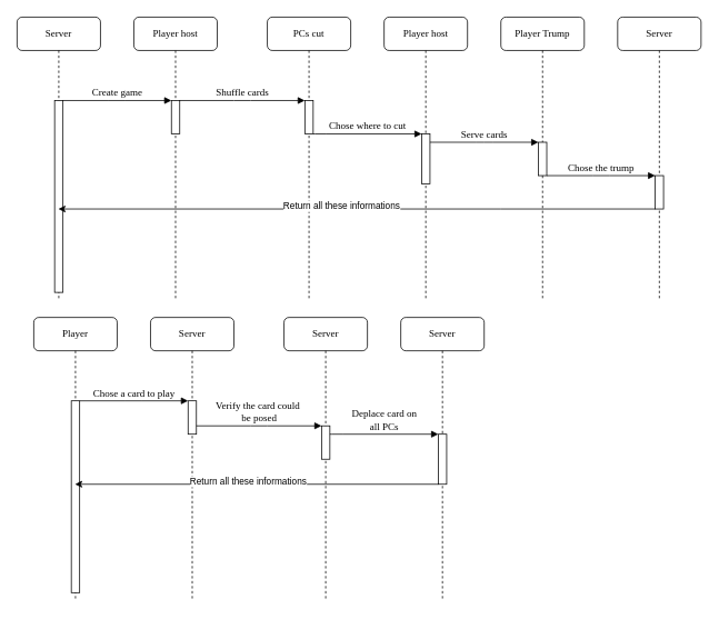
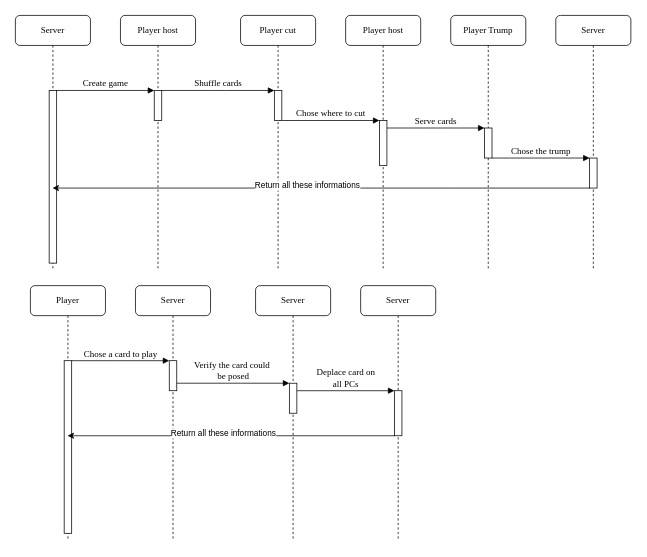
  <mxCell id="0" />
  <mxCell id="1" parent="0" />
  <mxCell id="2" value="Player host" style="shape=umlLifeline;perimeter=lifelinePerimeter;whiteSpace=wrap;html=1;container=1;collapsible=0;recursiveResize=0;outlineConnect=0;rounded=1;shadow=0;comic=0;labelBackgroundColor=none;strokeWidth=1;fontFamily=Verdana;fontSize=12;align=center;" parent="1" vertex="1"><mxGeometry x="160" y="20" width="100" height="340" as="geometry" /></mxCell>
  <mxCell id="3" value="" style="html=1;points=[];perimeter=orthogonalPerimeter;rounded=0;shadow=0;comic=0;labelBackgroundColor=none;strokeWidth=1;fontFamily=Verdana;fontSize=12;align=center;" parent="2" vertex="1"><mxGeometry x="45" y="100" width="10" height="40" as="geometry" /></mxCell>
- <mxCell id="4" value="PCs cut" style="shape=umlLifeline;perimeter=lifelinePerimeter;whiteSpace=wrap;html=1;container=1;collapsible=0;recursiveResize=0;outlineConnect=0;rounded=1;shadow=0;comic=0;labelBackgroundColor=none;strokeWidth=1;fontFamily=Verdana;fontSize=12;align=center;" parent="1" vertex="1"><mxGeometry x="320" y="20" width="100" height="340" as="geometry" /></mxCell>
+ <mxCell id="4" value="Player cut" style="shape=umlLifeline;perimeter=lifelinePerimeter;whiteSpace=wrap;html=1;container=1;collapsible=0;recursiveResize=0;outlineConnect=0;rounded=1;shadow=0;comic=0;labelBackgroundColor=none;strokeWidth=1;fontFamily=Verdana;fontSize=12;align=center;" parent="1" vertex="1"><mxGeometry x="320" y="20" width="100" height="340" as="geometry" /></mxCell>
  <mxCell id="5" value="" style="html=1;points=[];perimeter=orthogonalPerimeter;rounded=0;shadow=0;comic=0;labelBackgroundColor=none;strokeWidth=1;fontFamily=Verdana;fontSize=12;align=center;" parent="4" vertex="1"><mxGeometry x="45" y="100" width="10" height="40" as="geometry" /></mxCell>
  <mxCell id="6" value="Player host" style="shape=umlLifeline;perimeter=lifelinePerimeter;whiteSpace=wrap;html=1;container=1;collapsible=0;recursiveResize=0;outlineConnect=0;rounded=1;shadow=0;comic=0;labelBackgroundColor=none;strokeWidth=1;fontFamily=Verdana;fontSize=12;align=center;" parent="1" vertex="1"><mxGeometry x="460" y="20" width="100" height="340" as="geometry" /></mxCell>
  <mxCell id="7" value="Player Trump" style="shape=umlLifeline;perimeter=lifelinePerimeter;whiteSpace=wrap;html=1;container=1;collapsible=0;recursiveResize=0;outlineConnect=0;rounded=1;shadow=0;comic=0;labelBackgroundColor=none;strokeWidth=1;fontFamily=Verdana;fontSize=12;align=center;" parent="1" vertex="1"><mxGeometry x="600" y="20" width="100" height="340" as="geometry" /></mxCell>
  <mxCell id="8" value="Server" style="shape=umlLifeline;perimeter=lifelinePerimeter;whiteSpace=wrap;html=1;container=1;collapsible=0;recursiveResize=0;outlineConnect=0;rounded=1;shadow=0;comic=0;labelBackgroundColor=none;strokeWidth=1;fontFamily=Verdana;fontSize=12;align=center;" parent="1" vertex="1"><mxGeometry x="740" y="20" width="100" height="340" as="geometry" /></mxCell>
  <mxCell id="9" value="" style="html=1;points=[];perimeter=orthogonalPerimeter;rounded=0;shadow=0;comic=0;labelBackgroundColor=none;strokeWidth=1;fontFamily=Verdana;fontSize=12;align=center;" vertex="1" parent="8"><mxGeometry x="45" y="190" width="10" height="40" as="geometry" /></mxCell>
  <mxCell id="10" value="Chose the trump" style="html=1;verticalAlign=bottom;endArrow=block;entryX=0;entryY=0;labelBackgroundColor=none;fontFamily=Verdana;fontSize=12;edgeStyle=elbowEdgeStyle;elbow=vertical;" edge="1" parent="8"><mxGeometry relative="1" as="geometry"><mxPoint x="-85" y="190" as="sourcePoint" /><mxPoint x="45" y="190" as="targetPoint" /></mxGeometry></mxCell>
  <mxCell id="11" value="Server" style="shape=umlLifeline;perimeter=lifelinePerimeter;whiteSpace=wrap;html=1;container=1;collapsible=0;recursiveResize=0;outlineConnect=0;rounded=1;shadow=0;comic=0;labelBackgroundColor=none;strokeWidth=1;fontFamily=Verdana;fontSize=12;align=center;" parent="1" vertex="1"><mxGeometry x="20" y="20" width="100" height="340" as="geometry" /></mxCell>
  <mxCell id="12" value="" style="html=1;points=[];perimeter=orthogonalPerimeter;rounded=0;shadow=0;comic=0;labelBackgroundColor=none;strokeWidth=1;fontFamily=Verdana;fontSize=12;align=center;" parent="11" vertex="1"><mxGeometry x="45" y="100" width="10" height="230" as="geometry" /></mxCell>
  <mxCell id="13" value="" style="html=1;points=[];perimeter=orthogonalPerimeter;rounded=0;shadow=0;comic=0;labelBackgroundColor=none;strokeWidth=1;fontFamily=Verdana;fontSize=12;align=center;" parent="1" vertex="1"><mxGeometry x="505" y="160" width="10" height="60" as="geometry" /></mxCell>
  <mxCell id="14" value="Chose where to cut" style="html=1;verticalAlign=bottom;endArrow=block;labelBackgroundColor=none;fontFamily=Verdana;fontSize=12;edgeStyle=elbowEdgeStyle;elbow=vertical;" parent="1" source="5" target="13" edge="1"><mxGeometry relative="1" as="geometry"><mxPoint x="430" y="160" as="sourcePoint" /><Array as="points"><mxPoint x="380" y="160" /></Array></mxGeometry></mxCell>
  <mxCell id="15" value="" style="html=1;points=[];perimeter=orthogonalPerimeter;rounded=0;shadow=0;comic=0;labelBackgroundColor=none;strokeWidth=1;fontFamily=Verdana;fontSize=12;align=center;" parent="1" vertex="1"><mxGeometry x="645" y="170" width="10" height="40" as="geometry" /></mxCell>
  <mxCell id="16" value="Serve cards" style="html=1;verticalAlign=bottom;endArrow=block;entryX=0;entryY=0;labelBackgroundColor=none;fontFamily=Verdana;fontSize=12;edgeStyle=elbowEdgeStyle;elbow=vertical;" parent="1" source="13" target="15" edge="1"><mxGeometry relative="1" as="geometry"><mxPoint x="570" y="170" as="sourcePoint" /></mxGeometry></mxCell>
  <mxCell id="17" value="Create game" style="html=1;verticalAlign=bottom;endArrow=block;entryX=0;entryY=0;labelBackgroundColor=none;fontFamily=Verdana;fontSize=12;edgeStyle=elbowEdgeStyle;elbow=vertical;" parent="1" source="12" target="3" edge="1"><mxGeometry relative="1" as="geometry"><mxPoint x="140" y="130" as="sourcePoint" /></mxGeometry></mxCell>
  <mxCell id="18" value="Shuffle cards" style="html=1;verticalAlign=bottom;endArrow=block;entryX=0;entryY=0;labelBackgroundColor=none;fontFamily=Verdana;fontSize=12;edgeStyle=elbowEdgeStyle;elbow=vertical;" parent="1" source="3" target="5" edge="1"><mxGeometry relative="1" as="geometry"><mxPoint x="290" y="140" as="sourcePoint" /></mxGeometry></mxCell>
  <mxCell id="19" value="" style="edgeStyle=orthogonalEdgeStyle;rounded=0;orthogonalLoop=1;jettySize=auto;html=1;" edge="1" parent="1" source="9" target="11"><mxGeometry relative="1" as="geometry"><Array as="points"><mxPoint x="600" y="250" /><mxPoint x="600" y="250" /></Array></mxGeometry></mxCell>
  <mxCell id="20" value="Return all these informations" style="edgeLabel;html=1;align=center;verticalAlign=middle;resizable=0;points=[];" vertex="1" connectable="0" parent="19"><mxGeometry x="0.053" y="-4" relative="1" as="geometry"><mxPoint as="offset" /></mxGeometry></mxCell>
  <mxCell id="21" value="Server" style="shape=umlLifeline;perimeter=lifelinePerimeter;whiteSpace=wrap;html=1;container=1;collapsible=0;recursiveResize=0;outlineConnect=0;rounded=1;shadow=0;comic=0;labelBackgroundColor=none;strokeWidth=1;fontFamily=Verdana;fontSize=12;align=center;" vertex="1" parent="1"><mxGeometry x="180" y="380" width="100" height="340" as="geometry" /></mxCell>
  <mxCell id="22" value="" style="html=1;points=[];perimeter=orthogonalPerimeter;rounded=0;shadow=0;comic=0;labelBackgroundColor=none;strokeWidth=1;fontFamily=Verdana;fontSize=12;align=center;" vertex="1" parent="21"><mxGeometry x="45" y="100" width="10" height="40" as="geometry" /></mxCell>
  <mxCell id="23" value="Server" style="shape=umlLifeline;perimeter=lifelinePerimeter;whiteSpace=wrap;html=1;container=1;collapsible=0;recursiveResize=0;outlineConnect=0;rounded=1;shadow=0;comic=0;labelBackgroundColor=none;strokeWidth=1;fontFamily=Verdana;fontSize=12;align=center;" vertex="1" parent="1"><mxGeometry x="340" y="380" width="100" height="340" as="geometry" /></mxCell>
  <mxCell id="24" value="" style="html=1;points=[];perimeter=orthogonalPerimeter;rounded=0;shadow=0;comic=0;labelBackgroundColor=none;strokeWidth=1;fontFamily=Verdana;fontSize=12;align=center;" vertex="1" parent="23"><mxGeometry x="45" y="130" width="10" height="40" as="geometry" /></mxCell>
  <mxCell id="25" value="Server" style="shape=umlLifeline;perimeter=lifelinePerimeter;whiteSpace=wrap;html=1;container=1;collapsible=0;recursiveResize=0;outlineConnect=0;rounded=1;shadow=0;comic=0;labelBackgroundColor=none;strokeWidth=1;fontFamily=Verdana;fontSize=12;align=center;" vertex="1" parent="1"><mxGeometry x="480" y="380" width="100" height="340" as="geometry" /></mxCell>
  <mxCell id="26" value="" style="html=1;points=[];perimeter=orthogonalPerimeter;rounded=0;shadow=0;comic=0;labelBackgroundColor=none;strokeWidth=1;fontFamily=Verdana;fontSize=12;align=center;" vertex="1" parent="25"><mxGeometry x="45" y="140" width="10" height="60" as="geometry" /></mxCell>
  <mxCell id="27" value="Player" style="shape=umlLifeline;perimeter=lifelinePerimeter;whiteSpace=wrap;html=1;container=1;collapsible=0;recursiveResize=0;outlineConnect=0;rounded=1;shadow=0;comic=0;labelBackgroundColor=none;strokeWidth=1;fontFamily=Verdana;fontSize=12;align=center;" vertex="1" parent="1"><mxGeometry x="40" y="380" width="100" height="340" as="geometry" /></mxCell>
  <mxCell id="28" value="" style="html=1;points=[];perimeter=orthogonalPerimeter;rounded=0;shadow=0;comic=0;labelBackgroundColor=none;strokeWidth=1;fontFamily=Verdana;fontSize=12;align=center;" vertex="1" parent="27"><mxGeometry x="45" y="100" width="10" height="230" as="geometry" /></mxCell>
  <mxCell id="29" value="Deplace card on &lt;br&gt;all PCs" style="html=1;verticalAlign=bottom;endArrow=block;labelBackgroundColor=none;fontFamily=Verdana;fontSize=12;edgeStyle=elbowEdgeStyle;elbow=vertical;" edge="1" parent="1" source="24" target="26"><mxGeometry relative="1" as="geometry"><mxPoint x="450" y="520" as="sourcePoint" /><Array as="points"><mxPoint x="400" y="520" /></Array></mxGeometry></mxCell>
  <mxCell id="30" value="Chose a card to play" style="html=1;verticalAlign=bottom;endArrow=block;entryX=0;entryY=0;labelBackgroundColor=none;fontFamily=Verdana;fontSize=12;edgeStyle=elbowEdgeStyle;elbow=vertical;" edge="1" parent="1" source="28" target="22"><mxGeometry relative="1" as="geometry"><mxPoint x="160" y="490" as="sourcePoint" /></mxGeometry></mxCell>
  <mxCell id="31" value="&lt;div&gt;&lt;span&gt;Verify the card could&amp;nbsp;&lt;/span&gt;&lt;/div&gt;&lt;div&gt;&lt;span&gt;be posed&lt;/span&gt;&lt;/div&gt;" style="html=1;verticalAlign=bottom;endArrow=block;entryX=0;entryY=0;labelBackgroundColor=none;fontFamily=Verdana;fontSize=12;edgeStyle=elbowEdgeStyle;elbow=vertical;align=center;" edge="1" parent="1" source="22" target="24"><mxGeometry relative="1" as="geometry"><mxPoint x="310" y="500" as="sourcePoint" /><mxPoint as="offset" /></mxGeometry></mxCell>
  <mxCell id="32" value="" style="edgeStyle=orthogonalEdgeStyle;rounded=0;orthogonalLoop=1;jettySize=auto;html=1;" edge="1" parent="1" source="26" target="27"><mxGeometry relative="1" as="geometry"><Array as="points"><mxPoint x="310" y="580" /><mxPoint x="310" y="580" /></Array><mxPoint x="805" y="610" as="sourcePoint" /></mxGeometry></mxCell>
  <mxCell id="33" value="Return all these informations" style="edgeLabel;html=1;align=center;verticalAlign=middle;resizable=0;points=[];" vertex="1" connectable="0" parent="32"><mxGeometry x="0.053" y="-4" relative="1" as="geometry"><mxPoint as="offset" /></mxGeometry></mxCell>
